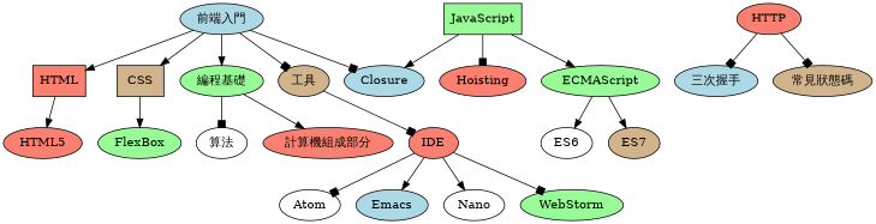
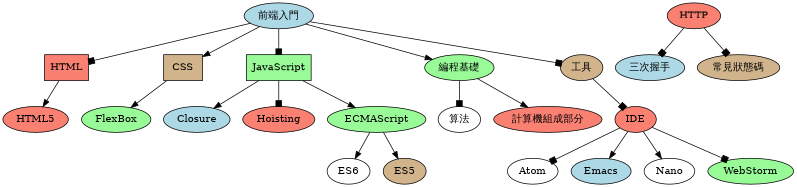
  digraph {
    node [fillcolor=salmon style=filled]
    edge [arrowhead=normal]
    HTML [shape=box]
    HTML5
    CSS [fillcolor=tan shape=box]
    FlexBox [fillcolor=palegreen]
    JavaScript [fillcolor=palegreen shape=box]
    Closure [fillcolor=lightblue]
    Hoisting
    ECMAScript [fillcolor=palegreen]
    ES6 [fillcolor=white]
-   ES7 [fillcolor=tan]
+   ES7 [fillcolor=tan label=ES5]
    "前端入門" [fillcolor=lightblue]
    "編程基礎" [fillcolor=palegreen]
    "工具" [fillcolor=tan]
    "三次握手" [fillcolor=lightblue]
    HTTP
    "常見狀態碼" [fillcolor=tan]
    "算法" [fillcolor=white]
    "計算機組成部分"
    IDE
    Atom [fillcolor=white]
    Emacs [fillcolor=lightblue]
    Nano [fillcolor=white]
    WebStorm [fillcolor=palegreen]
    HTML -> HTML5
    CSS -> FlexBox
    JavaScript -> Closure
    JavaScript -> Hoisting [arrowhead=box]
    JavaScript -> ECMAScript
    ECMAScript -> ES6
    ECMAScript -> ES7
-   "前端入門" -> HTML
+   "前端入門" -> HTML [arrowhead=box]
    "前端入門" -> CSS
-   "前端入門" -> Closure [arrowhead=box]
+   "前端入門" -> JavaScript [arrowhead=box]
    "前端入門" -> "編程基礎"
    "前端入門" -> "工具" [arrowhead=box]
    "編程基礎" -> "算法" [arrowhead=box]
    "編程基礎" -> "計算機組成部分"
    "工具" -> IDE [arrowhead=box]
    HTTP -> "三次握手" [arrowhead=box]
    HTTP -> "常見狀態碼" [arrowhead=box]
    IDE -> Atom [arrowhead=box]
    IDE -> Emacs
    IDE -> Nano
    IDE -> WebStorm [arrowhead=box]
  }
